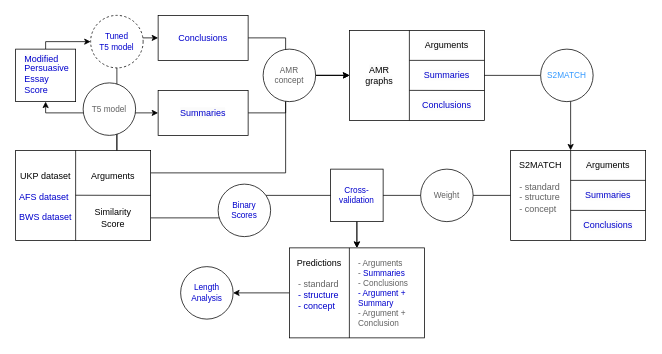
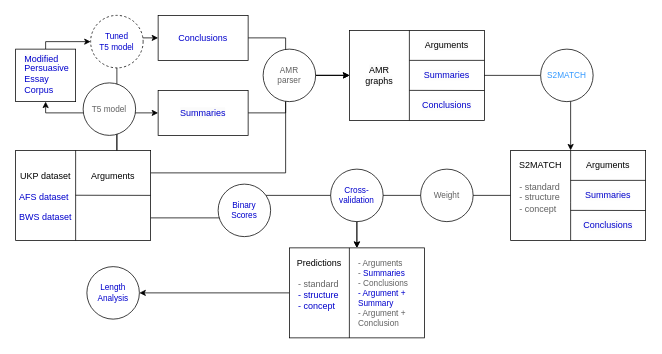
  <mxCell id="0" />
  <mxCell id="1" parent="0" />
  <mxCell id="2" style="edgeStyle=orthogonalEdgeStyle;rounded=0;orthogonalLoop=1;jettySize=auto;html=1;exitX=1;exitY=0.25;exitDx=0;exitDy=0;fontSize=11;fontColor=#616161;entryX=0;entryY=0.5;entryDx=0;entryDy=0;" edge="1" parent="1" source="4" target="14"><mxGeometry relative="1" as="geometry"><mxPoint x="580" y="120" as="targetPoint" /><Array as="points"><mxPoint x="380" y="230" /><mxPoint x="380" y="100" /></Array></mxGeometry></mxCell>
  <mxCell id="3" style="edgeStyle=orthogonalEdgeStyle;rounded=0;orthogonalLoop=1;jettySize=auto;html=1;exitX=1;exitY=0.75;exitDx=0;exitDy=0;fontSize=11;fontColor=#616161;entryX=0.5;entryY=0;entryDx=0;entryDy=0;" edge="1" parent="1" source="4" target="33"><mxGeometry relative="1" as="geometry"><mxPoint x="280" y="289.931" as="targetPoint" /><Array as="points"><mxPoint x="320" y="290" /><mxPoint x="320" y="260" /><mxPoint x="475" y="260" /></Array></mxGeometry></mxCell>
  <mxCell id="4" value="" style="rounded=0;whiteSpace=wrap;html=1;" vertex="1" parent="1"><mxGeometry x="20" y="200" width="180" height="120" as="geometry" /></mxCell>
  <mxCell id="5" value="Arguments" style="text;html=1;strokeColor=none;fillColor=none;align=center;verticalAlign=middle;whiteSpace=wrap;rounded=0;" vertex="1" parent="1"><mxGeometry x="120" y="220" width="60" height="30" as="geometry" /></mxCell>
- <mxCell id="6" value="Similarity&lt;br&gt;Score" style="text;html=1;strokeColor=none;fillColor=none;align=center;verticalAlign=middle;whiteSpace=wrap;rounded=0;" vertex="1" parent="1"><mxGeometry x="120" y="275" width="60" height="30" as="geometry" /></mxCell>
  <mxCell id="7" value="" style="endArrow=none;html=1;rounded=0;entryX=0.5;entryY=0;entryDx=0;entryDy=0;exitX=0.5;exitY=1;exitDx=0;exitDy=0;" edge="1" parent="1"><mxGeometry width="50" height="50" relative="1" as="geometry"><mxPoint x="100" y="320" as="sourcePoint" /><mxPoint x="100" y="200" as="targetPoint" /></mxGeometry></mxCell>
  <mxCell id="8" value="" style="endArrow=none;html=1;rounded=0;entryX=1;entryY=0.5;entryDx=0;entryDy=0;" edge="1" parent="1" target="4"><mxGeometry width="50" height="50" relative="1" as="geometry"><mxPoint x="100" y="259.83" as="sourcePoint" /><mxPoint x="190" y="260" as="targetPoint" /></mxGeometry></mxCell>
  <mxCell id="9" style="edgeStyle=orthogonalEdgeStyle;rounded=0;orthogonalLoop=1;jettySize=auto;html=1;exitX=1;exitY=0.5;exitDx=0;exitDy=0;entryX=0;entryY=0.5;entryDx=0;entryDy=0;fontSize=11;fontColor=#616161;" edge="1" parent="1" source="10" target="14"><mxGeometry relative="1" as="geometry"><Array as="points"><mxPoint x="380" y="50" /><mxPoint x="380" y="100" /></Array></mxGeometry></mxCell>
  <mxCell id="10" value="&lt;font color=&quot;#0000cc&quot;&gt;Conclusions&lt;/font&gt;" style="rounded=0;whiteSpace=wrap;html=1;" vertex="1" parent="1"><mxGeometry x="210" y="20" width="120" height="60" as="geometry" /></mxCell>
  <mxCell id="11" style="edgeStyle=orthogonalEdgeStyle;rounded=0;orthogonalLoop=1;jettySize=auto;html=1;exitX=1;exitY=0.5;exitDx=0;exitDy=0;entryX=0;entryY=0.5;entryDx=0;entryDy=0;fontSize=11;fontColor=#616161;" edge="1" parent="1" source="12" target="14"><mxGeometry relative="1" as="geometry"><Array as="points"><mxPoint x="380" y="150" /><mxPoint x="380" y="100" /></Array></mxGeometry></mxCell>
  <mxCell id="12" value="" style="rounded=0;whiteSpace=wrap;html=1;" vertex="1" parent="1"><mxGeometry x="210" y="120" width="120" height="60" as="geometry" /></mxCell>
  <mxCell id="13" style="edgeStyle=orthogonalEdgeStyle;rounded=0;orthogonalLoop=1;jettySize=auto;html=1;exitX=1;exitY=0.5;exitDx=0;exitDy=0;fontSize=11;fontColor=#616161;startArrow=none;" edge="1" parent="1" source="56" target="23"><mxGeometry relative="1" as="geometry"><Array as="points"><mxPoint x="760" y="100" /></Array></mxGeometry></mxCell>
  <mxCell id="14" value="" style="rounded=0;whiteSpace=wrap;html=1;" vertex="1" parent="1"><mxGeometry x="465" y="40" width="180" height="120" as="geometry" /></mxCell>
  <mxCell id="15" value="&lt;span style=&quot;caret-color: rgb(0, 0, 0); font-family: Helvetica; font-size: 12px; font-style: normal; font-variant-caps: normal; font-weight: 400; letter-spacing: normal; text-align: center; text-indent: 0px; text-transform: none; word-spacing: 0px; -webkit-text-stroke-width: 0px; background-color: rgb(251, 251, 251); text-decoration: none; float: none; display: inline !important;&quot;&gt;&lt;font color=&quot;#0000cc&quot;&gt;Conclusions&lt;/font&gt;&lt;/span&gt;" style="text;html=1;strokeColor=none;fillColor=none;align=center;verticalAlign=middle;whiteSpace=wrap;rounded=0;" vertex="1" parent="1"><mxGeometry x="565" y="125" width="60" height="30" as="geometry" /></mxCell>
  <mxCell id="16" value="" style="endArrow=none;html=1;rounded=0;entryX=0.5;entryY=0;entryDx=0;entryDy=0;exitX=0.5;exitY=1;exitDx=0;exitDy=0;" edge="1" parent="1"><mxGeometry width="50" height="50" relative="1" as="geometry"><mxPoint x="545" y="160" as="sourcePoint" /><mxPoint x="545" y="40" as="targetPoint" /></mxGeometry></mxCell>
  <mxCell id="17" value="" style="endArrow=none;html=1;rounded=0;entryX=1;entryY=0.5;entryDx=0;entryDy=0;" edge="1" parent="1"><mxGeometry width="50" height="50" relative="1" as="geometry"><mxPoint x="545" y="120" as="sourcePoint" /><mxPoint x="645" y="120.17" as="targetPoint" /></mxGeometry></mxCell>
  <mxCell id="18" value="&lt;span style=&quot;caret-color: rgb(0, 0, 0); font-family: Helvetica; font-size: 12px; font-style: normal; font-variant-caps: normal; font-weight: 400; letter-spacing: normal; text-align: center; text-indent: 0px; text-transform: none; word-spacing: 0px; -webkit-text-stroke-width: 0px; background-color: rgb(251, 251, 251); text-decoration: none; float: none; display: inline !important;&quot;&gt;&lt;font color=&quot;#0000cc&quot;&gt;Summaries&lt;/font&gt;&lt;/span&gt;" style="text;html=1;strokeColor=none;fillColor=none;align=center;verticalAlign=middle;whiteSpace=wrap;rounded=0;" vertex="1" parent="1"><mxGeometry x="565" y="85" width="60" height="30" as="geometry" /></mxCell>
  <mxCell id="19" value="&lt;span style=&quot;caret-color: rgb(0, 0, 0); color: rgb(0, 0, 0); font-family: Helvetica; font-size: 12px; font-style: normal; font-variant-caps: normal; font-weight: 400; letter-spacing: normal; text-align: center; text-indent: 0px; text-transform: none; word-spacing: 0px; -webkit-text-stroke-width: 0px; background-color: rgb(251, 251, 251); text-decoration: none; float: none; display: inline !important;&quot;&gt;Arguments&lt;/span&gt;" style="text;html=1;strokeColor=none;fillColor=none;align=center;verticalAlign=middle;whiteSpace=wrap;rounded=0;" vertex="1" parent="1"><mxGeometry x="565" y="45" width="60" height="30" as="geometry" /></mxCell>
  <mxCell id="20" value="" style="endArrow=none;html=1;rounded=0;snapToPoint=0;" edge="1" parent="1"><mxGeometry width="50" height="50" relative="1" as="geometry"><mxPoint x="545" y="80" as="sourcePoint" /><mxPoint x="645" y="80" as="targetPoint" /></mxGeometry></mxCell>
  <mxCell id="21" value="&lt;span style=&quot;caret-color: rgb(0, 0, 0); color: rgb(0, 0, 0); font-family: Helvetica; font-size: 12px; font-style: normal; font-variant-caps: normal; font-weight: 400; letter-spacing: normal; text-align: center; text-indent: 0px; text-transform: none; word-spacing: 0px; -webkit-text-stroke-width: 0px; background-color: rgb(251, 251, 251); text-decoration: none; float: none; display: inline !important;&quot;&gt;AMR&lt;br&gt;graphs&lt;br&gt;&lt;/span&gt;" style="text;html=1;strokeColor=none;fillColor=none;align=center;verticalAlign=middle;whiteSpace=wrap;rounded=0;" vertex="1" parent="1"><mxGeometry x="475" y="85" width="60" height="30" as="geometry" /></mxCell>
  <mxCell id="22" style="edgeStyle=orthogonalEdgeStyle;rounded=0;orthogonalLoop=1;jettySize=auto;html=1;exitX=0;exitY=0.5;exitDx=0;exitDy=0;entryX=0.5;entryY=0;entryDx=0;entryDy=0;fontSize=11;fontColor=#616161;" edge="1" parent="1" source="23" target="33"><mxGeometry relative="1" as="geometry"><Array as="points"><mxPoint x="475" y="260" /></Array></mxGeometry></mxCell>
  <mxCell id="23" value="" style="rounded=0;whiteSpace=wrap;html=1;" vertex="1" parent="1"><mxGeometry x="680" y="200" width="180" height="120" as="geometry" /></mxCell>
  <mxCell id="24" value="&lt;span style=&quot;caret-color: rgb(0, 0, 0); font-family: Helvetica; font-size: 12px; font-style: normal; font-variant-caps: normal; font-weight: 400; letter-spacing: normal; text-align: center; text-indent: 0px; text-transform: none; word-spacing: 0px; -webkit-text-stroke-width: 0px; background-color: rgb(251, 251, 251); text-decoration: none; float: none; display: inline !important;&quot;&gt;&lt;font color=&quot;#0000cc&quot;&gt;Conclusions&lt;/font&gt;&lt;/span&gt;" style="text;html=1;strokeColor=none;fillColor=none;align=center;verticalAlign=middle;whiteSpace=wrap;rounded=0;" vertex="1" parent="1"><mxGeometry x="780" y="285" width="60" height="30" as="geometry" /></mxCell>
  <mxCell id="25" value="" style="endArrow=none;html=1;rounded=0;entryX=0.5;entryY=0;entryDx=0;entryDy=0;exitX=0.5;exitY=1;exitDx=0;exitDy=0;" edge="1" parent="1"><mxGeometry width="50" height="50" relative="1" as="geometry"><mxPoint x="760" y="320" as="sourcePoint" /><mxPoint x="760" y="200" as="targetPoint" /><Array as="points"><mxPoint x="760" y="270" /></Array></mxGeometry></mxCell>
  <mxCell id="26" value="" style="endArrow=none;html=1;rounded=0;entryX=1;entryY=0.5;entryDx=0;entryDy=0;" edge="1" parent="1"><mxGeometry width="50" height="50" relative="1" as="geometry"><mxPoint x="760" y="280" as="sourcePoint" /><mxPoint x="860" y="280.17" as="targetPoint" /></mxGeometry></mxCell>
  <mxCell id="27" value="&lt;span style=&quot;caret-color: rgb(0, 0, 0); font-family: Helvetica; font-size: 12px; font-style: normal; font-variant-caps: normal; font-weight: 400; letter-spacing: normal; text-align: center; text-indent: 0px; text-transform: none; word-spacing: 0px; -webkit-text-stroke-width: 0px; background-color: rgb(251, 251, 251); text-decoration: none; float: none; display: inline !important;&quot;&gt;&lt;font color=&quot;#0000cc&quot;&gt;Summaries&lt;/font&gt;&lt;/span&gt;" style="text;html=1;strokeColor=none;fillColor=none;align=center;verticalAlign=middle;whiteSpace=wrap;rounded=0;" vertex="1" parent="1"><mxGeometry x="780" y="245" width="60" height="30" as="geometry" /></mxCell>
  <mxCell id="28" value="&lt;span style=&quot;caret-color: rgb(0, 0, 0); color: rgb(0, 0, 0); font-family: Helvetica; font-size: 12px; font-style: normal; font-variant-caps: normal; font-weight: 400; letter-spacing: normal; text-align: center; text-indent: 0px; text-transform: none; word-spacing: 0px; -webkit-text-stroke-width: 0px; background-color: rgb(251, 251, 251); text-decoration: none; float: none; display: inline !important;&quot;&gt;Arguments&lt;/span&gt;" style="text;html=1;strokeColor=none;fillColor=none;align=center;verticalAlign=middle;whiteSpace=wrap;rounded=0;" vertex="1" parent="1"><mxGeometry x="780" y="205" width="60" height="30" as="geometry" /></mxCell>
  <mxCell id="29" value="" style="endArrow=none;html=1;rounded=0;snapToPoint=0;" edge="1" parent="1"><mxGeometry width="50" height="50" relative="1" as="geometry"><mxPoint x="760" y="240" as="sourcePoint" /><mxPoint x="860" y="240" as="targetPoint" /></mxGeometry></mxCell>
  <mxCell id="30" value="S2MATCH" style="text;html=1;strokeColor=none;fillColor=none;align=center;verticalAlign=middle;whiteSpace=wrap;rounded=0;" vertex="1" parent="1"><mxGeometry x="690" y="205" width="60" height="30" as="geometry" /></mxCell>
  <mxCell id="31" value="&lt;div style=&quot;border-color: var(--border-color); caret-color: rgb(0, 0, 0); font-family: Helvetica; font-size: 12px; font-style: normal; font-variant-caps: normal; font-weight: 400; letter-spacing: normal; text-indent: 0px; text-transform: none; word-spacing: 0px; -webkit-text-stroke-width: 0px; text-decoration: none; text-align: left;&quot;&gt;&lt;font color=&quot;#616161&quot;&gt;- standard&lt;/font&gt;&lt;/div&gt;&lt;div style=&quot;border-color: var(--border-color); caret-color: rgb(0, 0, 0); font-family: Helvetica; font-size: 12px; font-style: normal; font-variant-caps: normal; font-weight: 400; letter-spacing: normal; text-indent: 0px; text-transform: none; word-spacing: 0px; -webkit-text-stroke-width: 0px; text-decoration: none; text-align: left;&quot;&gt;&lt;font color=&quot;#616161&quot;&gt;- structure&lt;/font&gt;&lt;/div&gt;&lt;div style=&quot;border-color: var(--border-color); caret-color: rgb(0, 0, 0); font-family: Helvetica; font-size: 12px; font-style: normal; font-variant-caps: normal; font-weight: 400; letter-spacing: normal; text-indent: 0px; text-transform: none; word-spacing: 0px; -webkit-text-stroke-width: 0px; text-decoration: none; text-align: left;&quot;&gt;&lt;font color=&quot;#616161&quot;&gt;- concept&lt;/font&gt;&lt;/div&gt;" style="text;whiteSpace=wrap;html=1;" vertex="1" parent="1"><mxGeometry x="690" y="235" width="70" height="70" as="geometry" /></mxCell>
  <mxCell id="32" style="edgeStyle=orthogonalEdgeStyle;rounded=0;orthogonalLoop=1;jettySize=auto;html=1;exitX=0;exitY=0.5;exitDx=0;exitDy=0;fontSize=11;fontColor=#616161;entryX=1;entryY=0.5;entryDx=0;entryDy=0;" edge="1" parent="1" source="33" target="50"><mxGeometry relative="1" as="geometry"><mxPoint x="290" y="389.931" as="targetPoint" /></mxGeometry></mxCell>
  <mxCell id="33" value="" style="rounded=0;whiteSpace=wrap;html=1;" vertex="1" parent="1"><mxGeometry x="385" y="330" width="180" height="120" as="geometry" /></mxCell>
  <mxCell id="34" value="" style="endArrow=none;html=1;rounded=0;entryX=0.5;entryY=0;entryDx=0;entryDy=0;exitX=0.5;exitY=1;exitDx=0;exitDy=0;" edge="1" parent="1"><mxGeometry width="50" height="50" relative="1" as="geometry"><mxPoint x="465" y="450" as="sourcePoint" /><mxPoint x="465" y="330" as="targetPoint" /></mxGeometry></mxCell>
  <mxCell id="35" value="Predictions" style="text;html=1;strokeColor=none;fillColor=none;align=center;verticalAlign=middle;whiteSpace=wrap;rounded=0;" vertex="1" parent="1"><mxGeometry x="395" y="335" width="60" height="30" as="geometry" /></mxCell>
  <mxCell id="36" value="&lt;div style=&quot;border-color: var(--border-color); caret-color: rgb(0, 0, 0); font-family: Helvetica; font-size: 12px; font-style: normal; font-variant-caps: normal; font-weight: 400; letter-spacing: normal; text-indent: 0px; text-transform: none; word-spacing: 0px; -webkit-text-stroke-width: 0px; text-decoration: none; text-align: left;&quot;&gt;&lt;font color=&quot;#616161&quot;&gt;- standard&lt;/font&gt;&lt;/div&gt;&lt;div style=&quot;border-color: var(--border-color); caret-color: rgb(0, 0, 0); font-family: Helvetica; font-size: 12px; font-style: normal; font-variant-caps: normal; font-weight: 400; letter-spacing: normal; text-indent: 0px; text-transform: none; word-spacing: 0px; -webkit-text-stroke-width: 0px; text-decoration: none; text-align: left;&quot;&gt;&lt;font color=&quot;#0000cc&quot;&gt;- structure&lt;/font&gt;&lt;/div&gt;&lt;div style=&quot;border-color: var(--border-color); caret-color: rgb(0, 0, 0); font-family: Helvetica; font-size: 12px; font-style: normal; font-variant-caps: normal; font-weight: 400; letter-spacing: normal; text-indent: 0px; text-transform: none; word-spacing: 0px; -webkit-text-stroke-width: 0px; text-decoration: none; text-align: left;&quot;&gt;&lt;font color=&quot;#0000cc&quot;&gt;- concept&lt;/font&gt;&lt;/div&gt;" style="text;whiteSpace=wrap;html=1;" vertex="1" parent="1"><mxGeometry x="395" y="365" width="70" height="70" as="geometry" /></mxCell>
  <mxCell id="37" value="&lt;div style=&quot;border-color: var(--border-color); caret-color: rgb(0, 0, 0); font-family: Helvetica; font-style: normal; font-variant-caps: normal; font-weight: 400; letter-spacing: normal; text-indent: 0px; text-transform: none; word-spacing: 0px; -webkit-text-stroke-width: 0px; text-decoration: none; text-align: left; font-size: 11px;&quot;&gt;&lt;font style=&quot;font-size: 11px;&quot; color=&quot;#616161&quot;&gt;- Arguments&lt;/font&gt;&lt;/div&gt;&lt;div style=&quot;border-color: var(--border-color); caret-color: rgb(0, 0, 0); font-family: Helvetica; font-style: normal; font-variant-caps: normal; font-weight: 400; letter-spacing: normal; text-indent: 0px; text-transform: none; word-spacing: 0px; -webkit-text-stroke-width: 0px; text-decoration: none; text-align: left; font-size: 11px;&quot;&gt;&lt;font style=&quot;font-size: 11px;&quot; color=&quot;#616161&quot;&gt;- &lt;/font&gt;&lt;font color=&quot;#0000cc&quot; style=&quot;font-size: 11px;&quot;&gt;Summaries&lt;/font&gt;&lt;/div&gt;&lt;div style=&quot;border-color: var(--border-color); caret-color: rgb(0, 0, 0); font-family: Helvetica; font-style: normal; font-variant-caps: normal; font-weight: 400; letter-spacing: normal; text-indent: 0px; text-transform: none; word-spacing: 0px; -webkit-text-stroke-width: 0px; text-decoration: none; text-align: left; font-size: 11px;&quot;&gt;&lt;font style=&quot;font-size: 11px;&quot; color=&quot;#616161&quot;&gt;- Conclusions&lt;/font&gt;&lt;/div&gt;&lt;div style=&quot;border-color: var(--border-color); caret-color: rgb(0, 0, 0); font-family: Helvetica; font-style: normal; font-variant-caps: normal; font-weight: 400; letter-spacing: normal; text-indent: 0px; text-transform: none; word-spacing: 0px; -webkit-text-stroke-width: 0px; text-decoration: none; text-align: left; font-size: 11px;&quot;&gt;&lt;font color=&quot;#0000cc&quot; style=&quot;font-size: 11px;&quot;&gt;- Argument +&lt;/font&gt;&lt;/div&gt;&lt;div style=&quot;border-color: var(--border-color); caret-color: rgb(0, 0, 0); font-family: Helvetica; font-style: normal; font-variant-caps: normal; font-weight: 400; letter-spacing: normal; text-indent: 0px; text-transform: none; word-spacing: 0px; -webkit-text-stroke-width: 0px; text-decoration: none; text-align: left; font-size: 11px;&quot;&gt;&lt;font color=&quot;#0000cc&quot; style=&quot;font-size: 11px;&quot;&gt;Summary&lt;/font&gt;&lt;/div&gt;&lt;div style=&quot;border-color: var(--border-color); caret-color: rgb(0, 0, 0); font-family: Helvetica; font-style: normal; font-variant-caps: normal; font-weight: 400; letter-spacing: normal; text-indent: 0px; text-transform: none; word-spacing: 0px; -webkit-text-stroke-width: 0px; text-decoration: none; text-align: left; font-size: 11px;&quot;&gt;&lt;font style=&quot;font-size: 11px;&quot; color=&quot;#616161&quot;&gt;- Argument +&lt;/font&gt;&lt;/div&gt;&lt;div style=&quot;border-color: var(--border-color); caret-color: rgb(0, 0, 0); font-family: Helvetica; font-style: normal; font-variant-caps: normal; font-weight: 400; letter-spacing: normal; text-indent: 0px; text-transform: none; word-spacing: 0px; -webkit-text-stroke-width: 0px; text-decoration: none; text-align: left; font-size: 11px;&quot;&gt;&lt;font style=&quot;font-size: 11px;&quot; color=&quot;#616161&quot;&gt;Conclusion&lt;/font&gt;&lt;/div&gt;&lt;div style=&quot;border-color: var(--border-color); caret-color: rgb(0, 0, 0); font-family: Helvetica; font-size: 12px; font-style: normal; font-variant-caps: normal; font-weight: 400; letter-spacing: normal; text-indent: 0px; text-transform: none; word-spacing: 0px; -webkit-text-stroke-width: 0px; text-decoration: none; text-align: left;&quot;&gt;&lt;font color=&quot;#616161&quot;&gt;&lt;br&gt;&lt;/font&gt;&lt;/div&gt;" style="text;whiteSpace=wrap;html=1;" vertex="1" parent="1"><mxGeometry x="475" y="337.5" width="80" height="105" as="geometry" /></mxCell>
  <mxCell id="38" style="edgeStyle=orthogonalEdgeStyle;rounded=0;orthogonalLoop=1;jettySize=auto;html=1;exitX=0.75;exitY=0;exitDx=0;exitDy=0;entryX=0;entryY=0.5;entryDx=0;entryDy=0;fontSize=11;fontColor=#616161;" edge="1" parent="1" source="4" target="12"><mxGeometry relative="1" as="geometry"><mxPoint x="120" y="210" as="sourcePoint" /><mxPoint x="180" y="160" as="targetPoint" /><Array as="points"><mxPoint x="155" y="150" /></Array></mxGeometry></mxCell>
  <mxCell id="39" style="edgeStyle=orthogonalEdgeStyle;rounded=0;orthogonalLoop=1;jettySize=auto;html=1;exitX=0.75;exitY=0;exitDx=0;exitDy=0;entryX=0;entryY=0.5;entryDx=0;entryDy=0;fontSize=11;fontColor=#616161;" edge="1" parent="1" source="4" target="10"><mxGeometry relative="1" as="geometry"><mxPoint x="165" y="210" as="sourcePoint" /><mxPoint x="220" y="160" as="targetPoint" /><Array as="points"><mxPoint x="155" y="50" /><mxPoint x="210" y="50" /></Array></mxGeometry></mxCell>
  <mxCell id="40" style="edgeStyle=orthogonalEdgeStyle;rounded=0;orthogonalLoop=1;jettySize=auto;html=1;entryX=0.5;entryY=1;entryDx=0;entryDy=0;fontSize=11;fontColor=#616161;" edge="1" parent="1" source="41" target="45"><mxGeometry relative="1" as="geometry"><Array as="points"><mxPoint x="60" y="150" /></Array></mxGeometry></mxCell>
  <mxCell id="41" value="T5 model" style="ellipse;whiteSpace=wrap;html=1;aspect=fixed;fontSize=11;fontColor=#616161;" vertex="1" parent="1"><mxGeometry x="110" y="110" width="70" height="70" as="geometry" /></mxCell>
  <mxCell id="42" value="&lt;span style=&quot;caret-color: rgb(0, 0, 0); font-family: Helvetica; font-size: 12px; font-style: normal; font-variant-caps: normal; font-weight: 400; letter-spacing: normal; text-align: center; text-indent: 0px; text-transform: none; word-spacing: 0px; -webkit-text-stroke-width: 0px; background-color: rgb(251, 251, 251); text-decoration: none; float: none; display: inline !important;&quot;&gt;&lt;font color=&quot;#0000cc&quot;&gt;Summaries&lt;/font&gt;&lt;/span&gt;" style="text;html=1;strokeColor=none;fillColor=none;align=center;verticalAlign=middle;whiteSpace=wrap;rounded=0;" vertex="1" parent="1"><mxGeometry x="240" y="135" width="60" height="30" as="geometry" /></mxCell>
  <mxCell id="43" value="&lt;font color=&quot;#0000cc&quot;&gt;Tuned&lt;br&gt;T5 model&lt;/font&gt;" style="ellipse;whiteSpace=wrap;html=1;aspect=fixed;fontSize=11;fontColor=#616161;dashed=1;" vertex="1" parent="1"><mxGeometry x="120" y="20" width="70" height="70" as="geometry" /></mxCell>
  <mxCell id="44" style="edgeStyle=orthogonalEdgeStyle;rounded=0;orthogonalLoop=1;jettySize=auto;html=1;entryX=0;entryY=0.5;entryDx=0;entryDy=0;fontSize=11;fontColor=#616161;exitX=0.5;exitY=0;exitDx=0;exitDy=0;" edge="1" parent="1" source="45" target="43"><mxGeometry relative="1" as="geometry"><Array as="points"><mxPoint x="60" y="55" /></Array></mxGeometry></mxCell>
  <mxCell id="45" value="" style="rounded=0;whiteSpace=wrap;html=1;fontSize=11;fontColor=#616161;" vertex="1" parent="1"><mxGeometry x="20" y="65" width="80" height="70" as="geometry" /></mxCell>
- <mxCell id="46" value="AMR&lt;br&gt;concept" style="ellipse;whiteSpace=wrap;html=1;aspect=fixed;fontSize=11;fontColor=#616161;" vertex="1" parent="1"><mxGeometry x="350" y="65" width="70" height="70" as="geometry" /></mxCell>
- <mxCell id="47" value="&lt;p style=&quot;&quot; data-pm-slice=&quot;0 0 []&quot;&gt;&lt;span style=&quot;font-size: 12px;&quot;&gt;&lt;font color=&quot;#0000cc&quot;&gt;Persuasive Essay Score&lt;/font&gt;&lt;/span&gt;&lt;/p&gt;" style="text;html=1;strokeColor=none;fillColor=none;align=left;verticalAlign=middle;whiteSpace=wrap;rounded=0;" vertex="1" parent="1"><mxGeometry x="30" y="90" width="60" height="30" as="geometry" /></mxCell>
+ <mxCell id="46" value="AMR&lt;br&gt;parser" style="ellipse;whiteSpace=wrap;html=1;aspect=fixed;fontSize=11;fontColor=#616161;" vertex="1" parent="1"><mxGeometry x="350" y="65" width="70" height="70" as="geometry" /></mxCell>
+ <mxCell id="47" value="&lt;p style=&quot;&quot; data-pm-slice=&quot;0 0 []&quot;&gt;&lt;span style=&quot;font-size: 12px;&quot;&gt;&lt;font color=&quot;#0000cc&quot;&gt;Persuasive Essay Corpus&lt;/font&gt;&lt;/span&gt;&lt;/p&gt;" style="text;html=1;strokeColor=none;fillColor=none;align=left;verticalAlign=middle;whiteSpace=wrap;rounded=0;" vertex="1" parent="1"><mxGeometry x="30" y="90" width="60" height="30" as="geometry" /></mxCell>
  <mxCell id="48" value="&lt;font color=&quot;#0000cc&quot;&gt;Binary&lt;br&gt;Scores&lt;/font&gt;" style="ellipse;whiteSpace=wrap;html=1;aspect=fixed;fontSize=11;fontColor=#616161;" vertex="1" parent="1"><mxGeometry x="290" y="245" width="70" height="70" as="geometry" /></mxCell>
- <mxCell id="49" value="&lt;font color=&quot;#0000cc&quot;&gt;Cross-validation&lt;/font&gt;" style="whiteSpace=wrap;html=1;aspect=fixed;fontSize=11;fontColor=#616161;rounded=0;" vertex="1" parent="1"><mxGeometry x="440" y="225" width="70" height="70" as="geometry" /></mxCell>
- <mxCell id="50" value="&lt;font color=&quot;#0000cc&quot;&gt;Length&lt;br&gt;Analysis&lt;/font&gt;" style="ellipse;whiteSpace=wrap;html=1;aspect=fixed;fontSize=11;fontColor=#616161;" vertex="1" parent="1"><mxGeometry x="240" y="355" width="70" height="70" as="geometry" /></mxCell>
+ <mxCell id="49" value="&lt;font color=&quot;#0000cc&quot;&gt;Cross-validation&lt;/font&gt;" style="ellipse;whiteSpace=wrap;html=1;aspect=fixed;fontSize=11;fontColor=#616161;" vertex="1" parent="1"><mxGeometry x="440" y="225" width="70" height="70" as="geometry" /></mxCell>
+ <mxCell id="50" value="&lt;font color=&quot;#0000cc&quot;&gt;Length&lt;br&gt;Analysis&lt;/font&gt;" style="ellipse;whiteSpace=wrap;html=1;aspect=fixed;fontSize=11;fontColor=#616161;" vertex="1" parent="1"><mxGeometry x="115" y="355" width="70" height="70" as="geometry" /></mxCell>
  <mxCell id="51" value="&lt;p style=&quot;text-align: start;&quot; data-pm-slice=&quot;0 0 []&quot;&gt;UKP dataset&lt;/p&gt;" style="text;html=1;strokeColor=none;fillColor=none;align=center;verticalAlign=middle;whiteSpace=wrap;rounded=0;" vertex="1" parent="1"><mxGeometry x="20" y="220" width="80" height="30" as="geometry" /></mxCell>
  <mxCell id="52" value="&lt;p style=&quot;text-align: start;&quot; data-pm-slice=&quot;1 1 []&quot;&gt;&lt;font color=&quot;#0000cc&quot;&gt;AFS dataset&lt;/font&gt;&lt;/p&gt;&lt;p style=&quot;text-align: start;&quot;&gt;&lt;font color=&quot;#0000cc&quot;&gt;BWS dataset&lt;/font&gt;&lt;/p&gt;" style="text;html=1;strokeColor=none;fillColor=none;align=center;verticalAlign=middle;whiteSpace=wrap;rounded=0;" vertex="1" parent="1"><mxGeometry x="20" y="260" width="80" height="30" as="geometry" /></mxCell>
  <mxCell id="53" value="&lt;span style=&quot;caret-color: rgb(0, 0, 0); font-family: Helvetica; font-size: 12.0px; font-style: normal; font-variant-caps: normal; font-weight: 400; letter-spacing: normal; text-align: left; text-indent: 0px; text-transform: none; word-spacing: 0px; -webkit-text-stroke-width: 0px; background-color: rgb(251, 251, 251); text-decoration: none; float: none; display: inline !important;&quot;&gt;Modified&lt;/span&gt;" style="text;whiteSpace=wrap;html=1;fontSize=11;fontColor=#0000CC;" vertex="1" parent="1"><mxGeometry x="30" y="65" width="60" height="40" as="geometry" /></mxCell>
  <mxCell id="54" value="&lt;span style=&quot;caret-color: rgb(0, 0, 204);&quot;&gt;Weight&lt;/span&gt;" style="ellipse;whiteSpace=wrap;html=1;aspect=fixed;fontSize=11;fontColor=#616161;" vertex="1" parent="1"><mxGeometry x="560" y="225" width="70" height="70" as="geometry" /></mxCell>
  <mxCell id="55" value="" style="edgeStyle=orthogonalEdgeStyle;rounded=0;orthogonalLoop=1;jettySize=auto;html=1;exitX=1;exitY=0.5;exitDx=0;exitDy=0;fontSize=11;fontColor=#616161;endArrow=none;" edge="1" parent="1" source="14" target="56"><mxGeometry relative="1" as="geometry"><mxPoint x="645" y="100" as="sourcePoint" /><mxPoint x="760" y="200" as="targetPoint" /><Array as="points" /></mxGeometry></mxCell>
  <mxCell id="56" value="&lt;font color=&quot;#3399ff&quot;&gt;S2MATCH&lt;/font&gt;" style="ellipse;whiteSpace=wrap;html=1;aspect=fixed;fontSize=11;fontColor=#616161;" vertex="1" parent="1"><mxGeometry x="720" y="65" width="70" height="70" as="geometry" /></mxCell>
